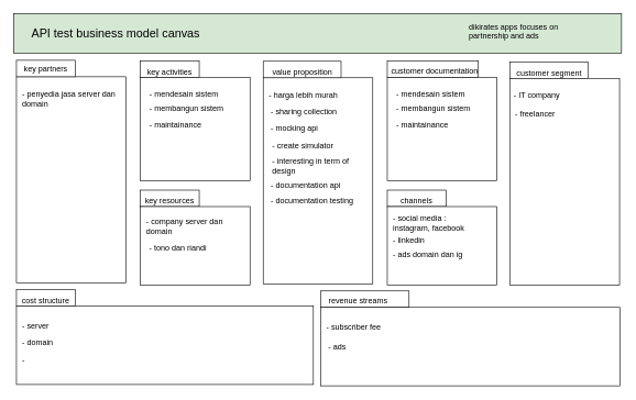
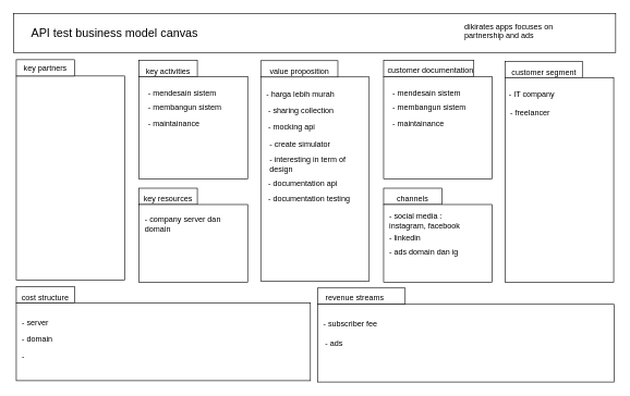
  <mxCell id="0" />
  <mxCell id="1" parent="0" />
- <mxCell id="2" value="&lt;font style=&quot;font-size: 18px;&quot;&gt;&amp;nbsp; &amp;nbsp; &amp;nbsp;API test business model canvas&lt;/font&gt;" style="whiteSpace=wrap;html=1;align=left;fillColor=#d5e8d4;" vertex="1" parent="1"><mxGeometry x="20" y="20" width="921" height="60" as="geometry" /></mxCell>
+ <mxCell id="2" value="&lt;font style=&quot;font-size: 18px;&quot;&gt;&amp;nbsp; &amp;nbsp; &amp;nbsp;API test business model canvas&lt;/font&gt;" style="whiteSpace=wrap;html=1;align=left;" vertex="1" parent="1"><mxGeometry x="20" y="20" width="921" height="60" as="geometry" /></mxCell>
  <mxCell id="3" value="dikirates apps focuses on partnership and ads" style="text;strokeColor=none;fillColor=none;spacingLeft=4;spacingRight=4;overflow=hidden;rotatable=0;points=[[0,0.5],[1,0.5]];portConstraint=eastwest;fontSize=12;whiteSpace=wrap;html=1;" vertex="1" parent="1"><mxGeometry x="704" y="27" width="170" height="42" as="geometry" /></mxCell>
  <mxCell id="4" value="" style="rounded=0;whiteSpace=wrap;html=1;" vertex="1" parent="1"><mxGeometry x="24" y="116" width="166" height="313" as="geometry" /></mxCell>
- <mxCell id="5" value="- penyedia jasa server dan domain" style="text;html=1;align=left;verticalAlign=middle;whiteSpace=wrap;rounded=0;" vertex="1" parent="1"><mxGeometry x="31" y="135" width="149" height="30" as="geometry" /></mxCell>
  <mxCell id="6" value="" style="rounded=0;whiteSpace=wrap;html=1;" vertex="1" parent="1"><mxGeometry x="212" y="117" width="166" height="157" as="geometry" /></mxCell>
  <mxCell id="7" value="" style="rounded=0;whiteSpace=wrap;html=1;" vertex="1" parent="1"><mxGeometry x="24" y="91" width="89" height="25" as="geometry" /></mxCell>
  <mxCell id="8" value="key partners" style="text;html=1;align=center;verticalAlign=middle;whiteSpace=wrap;rounded=0;" vertex="1" parent="1"><mxGeometry x="24" y="89.5" width="89" height="30" as="geometry" /></mxCell>
  <mxCell id="9" value="" style="rounded=0;whiteSpace=wrap;html=1;" vertex="1" parent="1"><mxGeometry x="212" y="92" width="89" height="25" as="geometry" /></mxCell>
  <mxCell id="10" value="key activities" style="text;html=1;align=center;verticalAlign=middle;whiteSpace=wrap;rounded=0;" vertex="1" parent="1"><mxGeometry x="212" y="97" width="89" height="24" as="geometry" /></mxCell>
  <mxCell id="11" value="- mendesain sistem" style="text;html=1;align=left;verticalAlign=middle;whiteSpace=wrap;rounded=0;" vertex="1" parent="1"><mxGeometry x="224" y="128" width="134" height="30" as="geometry" /></mxCell>
  <mxCell id="12" value="- membangun sistem" style="text;html=1;align=left;verticalAlign=middle;whiteSpace=wrap;rounded=0;" vertex="1" parent="1"><mxGeometry x="224" y="150" width="134" height="30" as="geometry" /></mxCell>
  <mxCell id="13" value="- maintainance" style="text;html=1;align=left;verticalAlign=middle;whiteSpace=wrap;rounded=0;" vertex="1" parent="1"><mxGeometry x="224" y="174" width="134" height="30" as="geometry" /></mxCell>
  <mxCell id="14" value="" style="rounded=0;whiteSpace=wrap;html=1;" vertex="1" parent="1"><mxGeometry x="212" y="288" width="89" height="25" as="geometry" /></mxCell>
  <mxCell id="15" value="key resources" style="text;html=1;align=center;verticalAlign=middle;whiteSpace=wrap;rounded=0;" vertex="1" parent="1"><mxGeometry x="212" y="293" width="89" height="24" as="geometry" /></mxCell>
  <mxCell id="16" value="" style="rounded=0;whiteSpace=wrap;html=1;" vertex="1" parent="1"><mxGeometry x="212" y="313" width="166" height="119" as="geometry" /></mxCell>
  <mxCell id="17" value="- company server dan domain" style="text;html=1;align=left;verticalAlign=middle;whiteSpace=wrap;rounded=0;" vertex="1" parent="1"><mxGeometry x="219" y="328" width="134" height="30" as="geometry" /></mxCell>
- <mxCell id="18" value="- tono dan riandi" style="text;html=1;align=center;verticalAlign=middle;whiteSpace=wrap;rounded=0;" vertex="1" parent="1"><mxGeometry x="212" y="362" width="114" height="30" as="geometry" /></mxCell>
  <mxCell id="19" value="" style="rounded=0;whiteSpace=wrap;html=1;" vertex="1" parent="1"><mxGeometry x="398" y="117.5" width="166" height="313" as="geometry" /></mxCell>
  <mxCell id="20" value="- harga lebih murah" style="text;html=1;align=left;verticalAlign=middle;whiteSpace=wrap;rounded=0;" vertex="1" parent="1"><mxGeometry x="405" y="130" width="134" height="30" as="geometry" /></mxCell>
  <mxCell id="21" value="" style="rounded=0;whiteSpace=wrap;html=1;" vertex="1" parent="1"><mxGeometry x="398" y="92.5" width="118" height="25" as="geometry" /></mxCell>
  <mxCell id="22" value="value proposition" style="text;html=1;align=center;verticalAlign=middle;whiteSpace=wrap;rounded=0;" vertex="1" parent="1"><mxGeometry x="401.5" y="94" width="111" height="30" as="geometry" /></mxCell>
  <mxCell id="23" value="" style="rounded=0;whiteSpace=wrap;html=1;" vertex="1" parent="1"><mxGeometry x="586" y="117" width="166" height="157" as="geometry" /></mxCell>
  <mxCell id="24" value="" style="rounded=0;whiteSpace=wrap;html=1;" vertex="1" parent="1"><mxGeometry x="586" y="92" width="138" height="25" as="geometry" /></mxCell>
  <mxCell id="25" value="customer documentation" style="text;html=1;align=center;verticalAlign=middle;whiteSpace=wrap;rounded=0;" vertex="1" parent="1"><mxGeometry x="584" y="94.5" width="148" height="24" as="geometry" /></mxCell>
  <mxCell id="26" value="- mendesain sistem" style="text;html=1;align=left;verticalAlign=middle;whiteSpace=wrap;rounded=0;" vertex="1" parent="1"><mxGeometry x="598" y="128" width="134" height="30" as="geometry" /></mxCell>
  <mxCell id="27" value="- membangun sistem" style="text;html=1;align=left;verticalAlign=middle;whiteSpace=wrap;rounded=0;" vertex="1" parent="1"><mxGeometry x="598" y="150" width="134" height="30" as="geometry" /></mxCell>
  <mxCell id="28" value="- maintainance" style="text;html=1;align=left;verticalAlign=middle;whiteSpace=wrap;rounded=0;" vertex="1" parent="1"><mxGeometry x="598" y="174" width="134" height="30" as="geometry" /></mxCell>
  <mxCell id="29" value="" style="rounded=0;whiteSpace=wrap;html=1;" vertex="1" parent="1"><mxGeometry x="586" y="288" width="89" height="25" as="geometry" /></mxCell>
  <mxCell id="30" value="channels" style="text;html=1;align=center;verticalAlign=middle;whiteSpace=wrap;rounded=0;" vertex="1" parent="1"><mxGeometry x="586" y="293" width="89" height="24" as="geometry" /></mxCell>
  <mxCell id="31" value="" style="rounded=0;whiteSpace=wrap;html=1;" vertex="1" parent="1"><mxGeometry x="586" y="313" width="166" height="119" as="geometry" /></mxCell>
  <mxCell id="32" value="- social media : instagram, facebook" style="text;html=1;align=left;verticalAlign=middle;whiteSpace=wrap;rounded=0;" vertex="1" parent="1"><mxGeometry x="593" y="323" width="134" height="30" as="geometry" /></mxCell>
  <mxCell id="33" value="- linkedin" style="text;html=1;align=left;verticalAlign=middle;whiteSpace=wrap;rounded=0;" vertex="1" parent="1"><mxGeometry x="593" y="350" width="114" height="30" as="geometry" /></mxCell>
  <mxCell id="34" value="" style="rounded=0;whiteSpace=wrap;html=1;" vertex="1" parent="1"><mxGeometry x="772" y="119" width="166" height="313" as="geometry" /></mxCell>
  <mxCell id="35" value="- IT company" style="text;html=1;align=left;verticalAlign=middle;whiteSpace=wrap;rounded=0;" vertex="1" parent="1"><mxGeometry x="775.5" y="130" width="134" height="30" as="geometry" /></mxCell>
  <mxCell id="36" value="" style="rounded=0;whiteSpace=wrap;html=1;" vertex="1" parent="1"><mxGeometry x="772" y="94" width="118" height="25" as="geometry" /></mxCell>
  <mxCell id="37" value="customer segment" style="text;html=1;align=center;verticalAlign=middle;whiteSpace=wrap;rounded=0;" vertex="1" parent="1"><mxGeometry x="775.5" y="95.5" width="111" height="30" as="geometry" /></mxCell>
  <mxCell id="38" value="" style="rounded=0;whiteSpace=wrap;html=1;" vertex="1" parent="1"><mxGeometry x="24" y="439" width="89" height="25" as="geometry" /></mxCell>
  <mxCell id="39" value="cost structure" style="text;html=1;align=center;verticalAlign=middle;whiteSpace=wrap;rounded=0;" vertex="1" parent="1"><mxGeometry x="24" y="444" width="89" height="24" as="geometry" /></mxCell>
  <mxCell id="40" value="" style="rounded=0;whiteSpace=wrap;html=1;" vertex="1" parent="1"><mxGeometry x="24" y="464" width="450" height="119" as="geometry" /></mxCell>
  <mxCell id="41" value="- server" style="text;html=1;align=left;verticalAlign=middle;whiteSpace=wrap;rounded=0;" vertex="1" parent="1"><mxGeometry x="31" y="479" width="134" height="30" as="geometry" /></mxCell>
  <mxCell id="42" value="- domain" style="text;html=1;align=left;verticalAlign=middle;whiteSpace=wrap;rounded=0;" vertex="1" parent="1"><mxGeometry x="31" y="504" width="114" height="30" as="geometry" /></mxCell>
  <mxCell id="43" value="" style="rounded=0;whiteSpace=wrap;html=1;" vertex="1" parent="1"><mxGeometry x="485" y="441" width="134" height="25" as="geometry" /></mxCell>
  <mxCell id="44" value="revenue streams" style="text;html=1;align=center;verticalAlign=middle;whiteSpace=wrap;rounded=0;" vertex="1" parent="1"><mxGeometry x="482" y="444" width="120" height="24" as="geometry" /></mxCell>
  <mxCell id="45" value="" style="rounded=0;whiteSpace=wrap;html=1;" vertex="1" parent="1"><mxGeometry x="485" y="466" width="454" height="119" as="geometry" /></mxCell>
  <mxCell id="46" value="- subscriber fee" style="text;html=1;align=left;verticalAlign=middle;whiteSpace=wrap;rounded=0;" vertex="1" parent="1"><mxGeometry x="492" y="481" width="134" height="30" as="geometry" /></mxCell>
  <mxCell id="47" value="- ads" style="text;html=1;align=left;verticalAlign=middle;whiteSpace=wrap;rounded=0;" vertex="1" parent="1"><mxGeometry x="495" y="511" width="114" height="30" as="geometry" /></mxCell>
  <mxCell id="48" value="-&amp;nbsp;" style="text;html=1;align=left;verticalAlign=middle;whiteSpace=wrap;rounded=0;" vertex="1" parent="1"><mxGeometry x="31" y="531" width="114" height="30" as="geometry" /></mxCell>
  <mxCell id="49" value="- freelancer" style="text;html=1;align=left;verticalAlign=middle;whiteSpace=wrap;rounded=0;" vertex="1" parent="1"><mxGeometry x="778" y="158" width="134" height="30" as="geometry" /></mxCell>
  <mxCell id="50" value="- ads domain dan ig" style="text;html=1;align=left;verticalAlign=middle;whiteSpace=wrap;rounded=0;" vertex="1" parent="1"><mxGeometry x="593" y="371" width="131" height="30" as="geometry" /></mxCell>
  <mxCell id="51" value="- sharing collection" style="text;html=1;align=left;verticalAlign=middle;whiteSpace=wrap;rounded=0;" vertex="1" parent="1"><mxGeometry x="408" y="155" width="134" height="30" as="geometry" /></mxCell>
  <mxCell id="52" value="- mocking api" style="text;html=1;align=left;verticalAlign=middle;whiteSpace=wrap;rounded=0;" vertex="1" parent="1"><mxGeometry x="408" y="180" width="134" height="30" as="geometry" /></mxCell>
  <mxCell id="53" value="- create simulator" style="text;html=1;align=left;verticalAlign=middle;whiteSpace=wrap;rounded=0;" vertex="1" parent="1"><mxGeometry x="410" y="206" width="134" height="30" as="geometry" /></mxCell>
  <mxCell id="54" value="- interesting in term of design" style="text;html=1;align=left;verticalAlign=middle;whiteSpace=wrap;rounded=0;" vertex="1" parent="1"><mxGeometry x="410" y="236" width="134" height="30" as="geometry" /></mxCell>
  <mxCell id="55" value="- documentation api" style="text;html=1;align=left;verticalAlign=middle;whiteSpace=wrap;rounded=0;" vertex="1" parent="1"><mxGeometry x="408" y="266" width="134" height="30" as="geometry" /></mxCell>
  <mxCell id="56" value="- documentation testing" style="text;html=1;align=left;verticalAlign=middle;whiteSpace=wrap;rounded=0;" vertex="1" parent="1"><mxGeometry x="408" y="290" width="134" height="30" as="geometry" /></mxCell>
